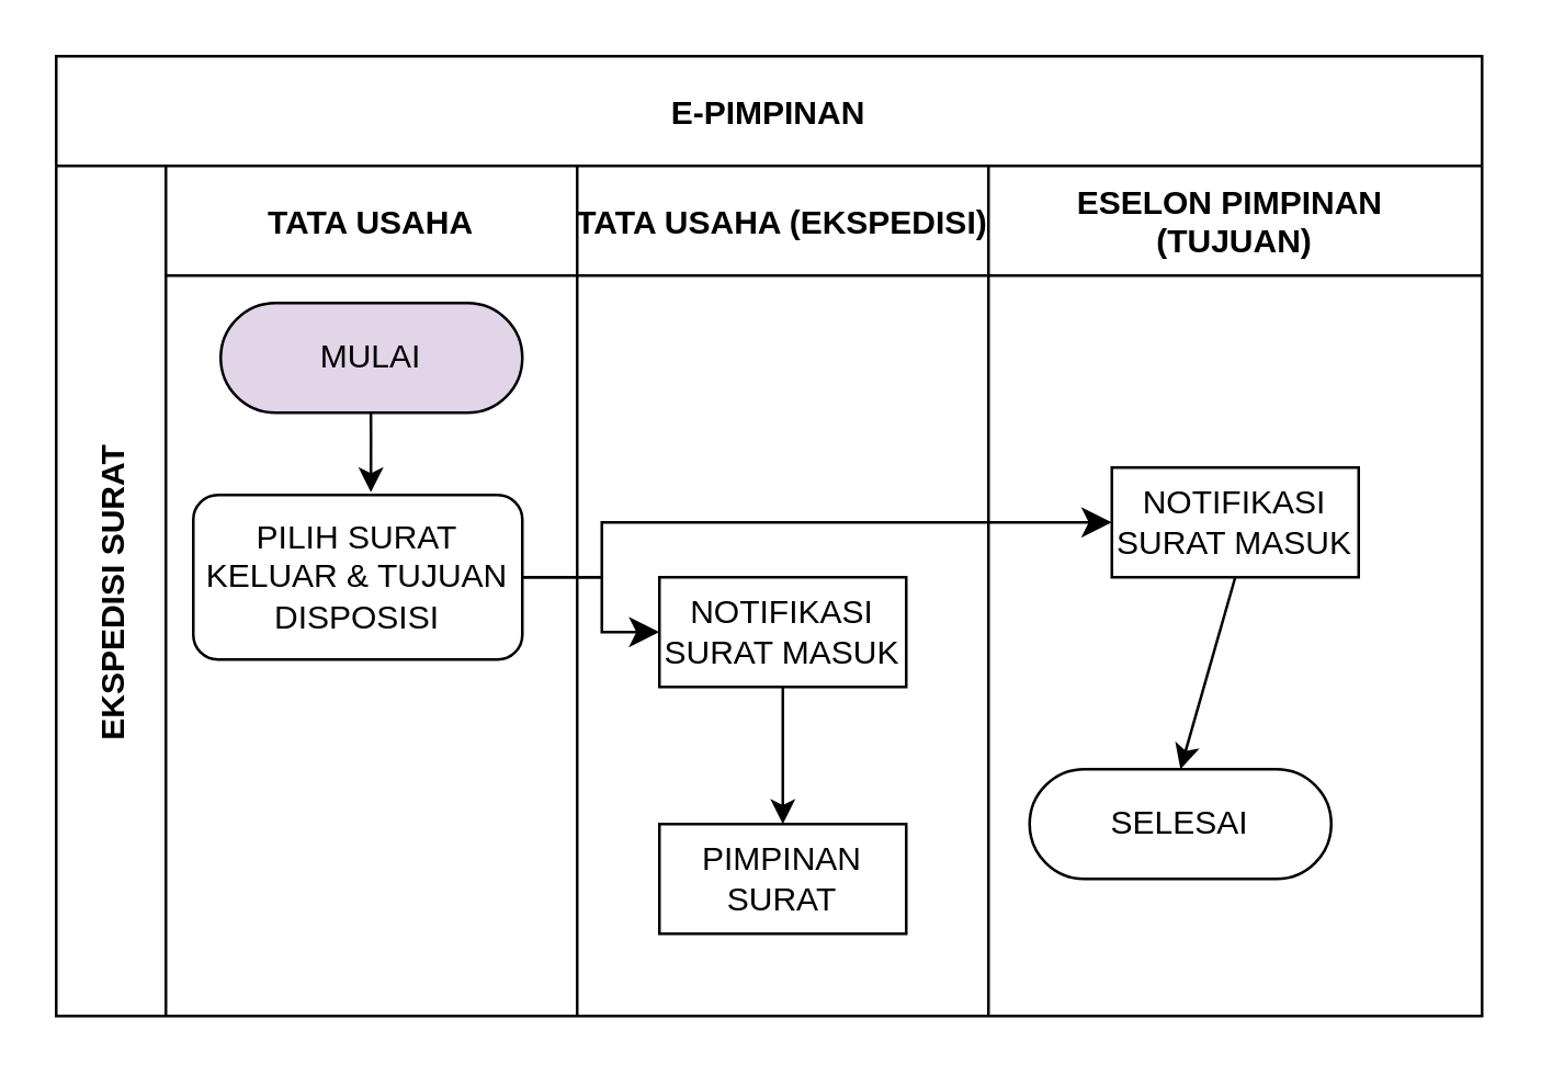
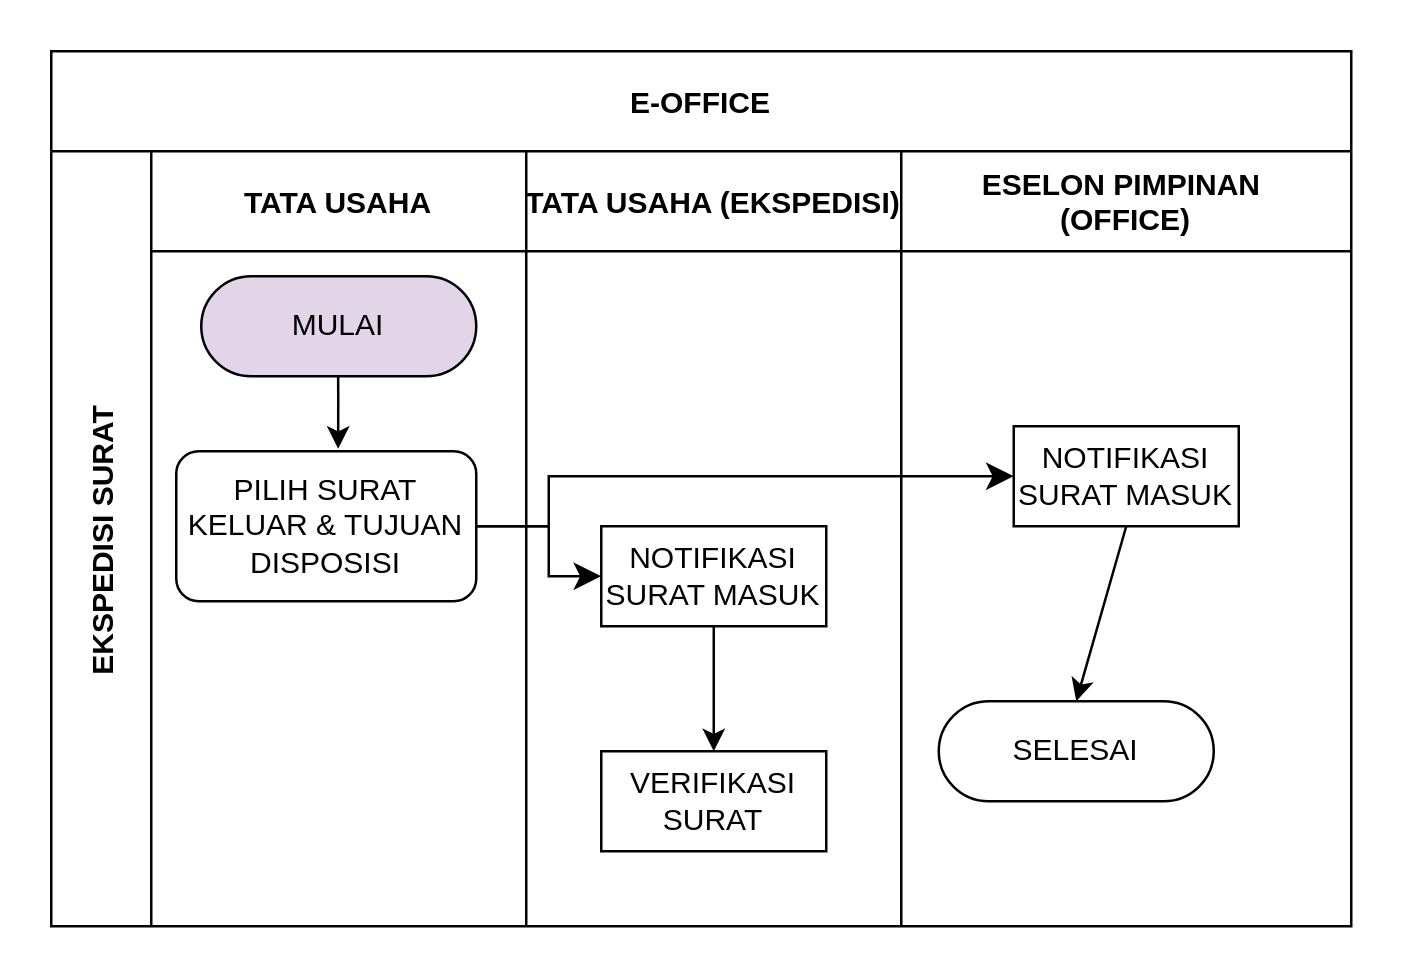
  <mxCell id="0" />
  <mxCell id="1" parent="0" />
- <mxCell id="2" value="E-PIMPINAN" style="shape=table;childLayout=tableLayout;startSize=40;collapsible=0;recursiveResize=0;expand=0;fillColor=none;fontStyle=1" vertex="1" parent="1"><mxGeometry x="20" y="20" width="520" height="350" as="geometry" /></mxCell>
+ <mxCell id="2" value="E-OFFICE" style="shape=table;childLayout=tableLayout;startSize=40;collapsible=0;recursiveResize=0;expand=0;fillColor=none;fontStyle=1" vertex="1" parent="1"><mxGeometry x="20" y="20" width="520" height="350" as="geometry" /></mxCell>
  <mxCell id="3" value="EKSPEDISI SURAT" style="shape=tableRow;horizontal=0;swimlaneHead=0;swimlaneBody=0;top=0;left=0;bottom=0;right=0;fillColor=none;points=[[0,0.5],[1,0.5]];portConstraint=eastwest;startSize=40;collapsible=0;recursiveResize=0;expand=0;fontStyle=1;" vertex="1" parent="2"><mxGeometry y="40" width="520" height="310" as="geometry" /></mxCell>
  <mxCell id="4" value="TATA USAHA" style="swimlane;swimlaneHead=0;swimlaneBody=0;connectable=0;fillColor=none;startSize=40;collapsible=0;recursiveResize=0;expand=0;fontStyle=1;" vertex="1" parent="3"><mxGeometry x="40" width="150" height="310" as="geometry"><mxRectangle width="150" height="310" as="alternateBounds" /></mxGeometry></mxCell>
  <mxCell id="5" value="MULAI" style="rounded=1;whiteSpace=wrap;html=1;arcSize=50;fillColor=#e1d5e7;" vertex="1" parent="4"><mxGeometry x="20" y="50" width="110" height="40" as="geometry" /></mxCell>
  <mxCell id="6" style="edgeStyle=orthogonalEdgeStyle;rounded=0;orthogonalLoop=1;jettySize=auto;html=1;" edge="1" parent="4"><mxGeometry relative="1" as="geometry"><mxPoint x="74.76" y="90" as="sourcePoint" /><mxPoint x="74.76" y="119" as="targetPoint" /><Array as="points"><mxPoint x="74.76" y="99" /></Array></mxGeometry></mxCell>
  <mxCell id="7" value="PILIH SURAT KELUAR &amp;amp; TUJUAN DISPOSISI" style="whiteSpace=wrap;html=1;rounded=1;" vertex="1" parent="4"><mxGeometry x="10" y="120" width="120" height="60" as="geometry" /></mxCell>
  <mxCell id="8" value="TATA USAHA (EKSPEDISI)" style="swimlane;swimlaneHead=0;swimlaneBody=0;connectable=0;fillColor=none;startSize=40;collapsible=0;recursiveResize=0;expand=0;fontStyle=1;" vertex="1" parent="3"><mxGeometry x="190" width="150" height="310" as="geometry"><mxRectangle width="150" height="310" as="alternateBounds" /></mxGeometry></mxCell>
  <mxCell id="9" value="NOTIFIKASI SURAT MASUK" style="rounded=0;whiteSpace=wrap;html=1;" vertex="1" parent="8"><mxGeometry x="30" y="150" width="90" height="40" as="geometry" /></mxCell>
  <mxCell id="10" value="" style="endArrow=classic;html=1;rounded=0;entryX=0.5;entryY=0;entryDx=0;entryDy=0;exitX=0.5;exitY=1;exitDx=0;exitDy=0;" edge="1" parent="8" source="9" target="11"><mxGeometry width="50" height="50" relative="1" as="geometry"><mxPoint x="200" y="410" as="sourcePoint" /><mxPoint x="250" y="360" as="targetPoint" /></mxGeometry></mxCell>
- <mxCell id="11" value="PIMPINAN SURAT" style="rounded=0;whiteSpace=wrap;html=1;" vertex="1" parent="8"><mxGeometry x="30" y="240" width="90" height="40" as="geometry" /></mxCell>
- <mxCell id="12" value="ESELON PIMPINAN &#10;(TUJUAN)" style="swimlane;swimlaneHead=0;swimlaneBody=0;connectable=0;fillColor=none;startSize=40;collapsible=0;recursiveResize=0;expand=0;fontStyle=1;" vertex="1" parent="3"><mxGeometry x="340" width="180" height="310" as="geometry"><mxRectangle width="180" height="310" as="alternateBounds" /></mxGeometry></mxCell>
+ <mxCell id="11" value="VERIFIKASI SURAT" style="rounded=0;whiteSpace=wrap;html=1;" vertex="1" parent="8"><mxGeometry x="30" y="240" width="90" height="40" as="geometry" /></mxCell>
+ <mxCell id="12" value="ESELON PIMPINAN &#10;(OFFICE)" style="swimlane;swimlaneHead=0;swimlaneBody=0;connectable=0;fillColor=none;startSize=40;collapsible=0;recursiveResize=0;expand=0;fontStyle=1;" vertex="1" parent="3"><mxGeometry x="340" width="180" height="310" as="geometry"><mxRectangle width="180" height="310" as="alternateBounds" /></mxGeometry></mxCell>
  <mxCell id="13" value="NOTIFIKASI SURAT MASUK" style="rounded=0;whiteSpace=wrap;html=1;" vertex="1" parent="12"><mxGeometry x="45" y="110" width="90" height="40" as="geometry" /></mxCell>
  <mxCell id="14" value="SELESAI" style="rounded=1;whiteSpace=wrap;html=1;arcSize=50;" vertex="1" parent="12"><mxGeometry x="15" y="220" width="110" height="40" as="geometry" /></mxCell>
  <mxCell id="15" value="" style="endArrow=classic;html=1;rounded=0;entryX=0.5;entryY=0;entryDx=0;entryDy=0;exitX=0.5;exitY=1;exitDx=0;exitDy=0;" edge="1" parent="12" source="13" target="14"><mxGeometry width="50" height="50" relative="1" as="geometry"><mxPoint x="-225" y="490" as="sourcePoint" /><mxPoint x="-210" y="380" as="targetPoint" /></mxGeometry></mxCell>
  <mxCell id="16" value="" style="edgeStyle=segmentEdgeStyle;endArrow=classic;html=1;curved=0;rounded=0;endSize=8;startSize=8;exitX=1;exitY=0.5;exitDx=0;exitDy=0;entryX=0;entryY=0.5;entryDx=0;entryDy=0;" edge="1" parent="3" source="7" target="9"><mxGeometry width="50" height="50" relative="1" as="geometry"><mxPoint x="112.5" y="180" as="sourcePoint" /><mxPoint x="650" y="170" as="targetPoint" /><Array as="points"><mxPoint x="199" y="150" /><mxPoint x="199" y="170" /></Array></mxGeometry></mxCell>
  <mxCell id="17" value="" style="edgeStyle=segmentEdgeStyle;endArrow=classic;html=1;curved=0;rounded=0;endSize=8;startSize=8;exitX=1;exitY=0.5;exitDx=0;exitDy=0;entryX=0;entryY=0.5;entryDx=0;entryDy=0;" edge="1" parent="3" source="7" target="13"><mxGeometry width="50" height="50" relative="1" as="geometry"><mxPoint x="180" y="160" as="sourcePoint" /><mxPoint x="369" y="130" as="targetPoint" /><Array as="points"><mxPoint x="199" y="150" /><mxPoint x="199" y="130" /></Array></mxGeometry></mxCell>
